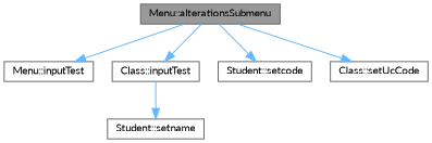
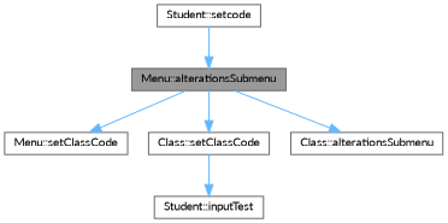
  digraph {
    fontname=Lato
    rankdir=TB
    node [color=grey40 fillcolor=white fontname=Lato fontsize=10 shape=box style=filled]
    edge [color=steelblue1 fontname=Lato fontsize=10 labelfontname=Helvetica labelfontsize=10 style=solid]
    n1 [color=gray40 fillcolor=grey60 fontcolor=black height=0.2 label="Menu::alterationsSubmenu" width=0.4]
-   n2 [height=0.2 label="Menu::inputTest" width=0.4]
-   n3 [height=0.2 label="Class::inputTest" width=0.4]
+   n2 [height=0.2 label="Menu::setClassCode" width=0.4]
+   n3 [height=0.2 label="Class::setClassCode" width=0.4]
    n4 [height=0.2 label="Student::setcode" width=0.4]
-   n5 [height=0.2 label="Class::setUcCode" width=0.4]
-   n6 [height=0.2 label="Student::setname" width=0.4]
+   n5 [height=0.2 label="Class::alterationsSubmenu" width=0.4]
+   n6 [height=0.2 label="Student::inputTest" width=0.4]
    n1 -> n2
    n1 -> n3
-   n1 -> n4
+   n4 -> n1
    n1 -> n5
    n3 -> n6
  }
